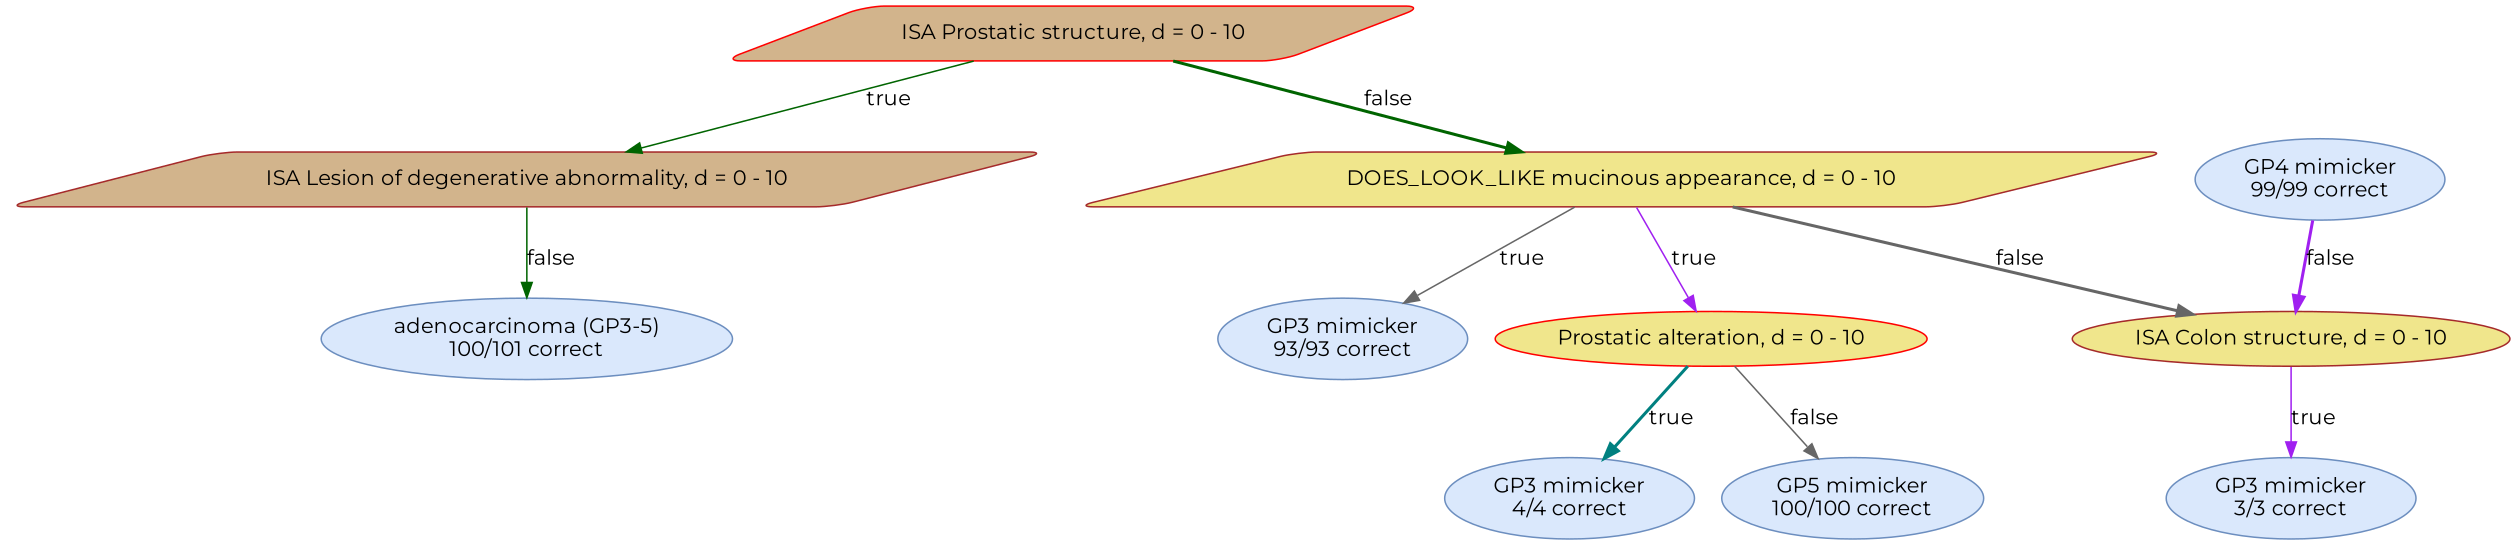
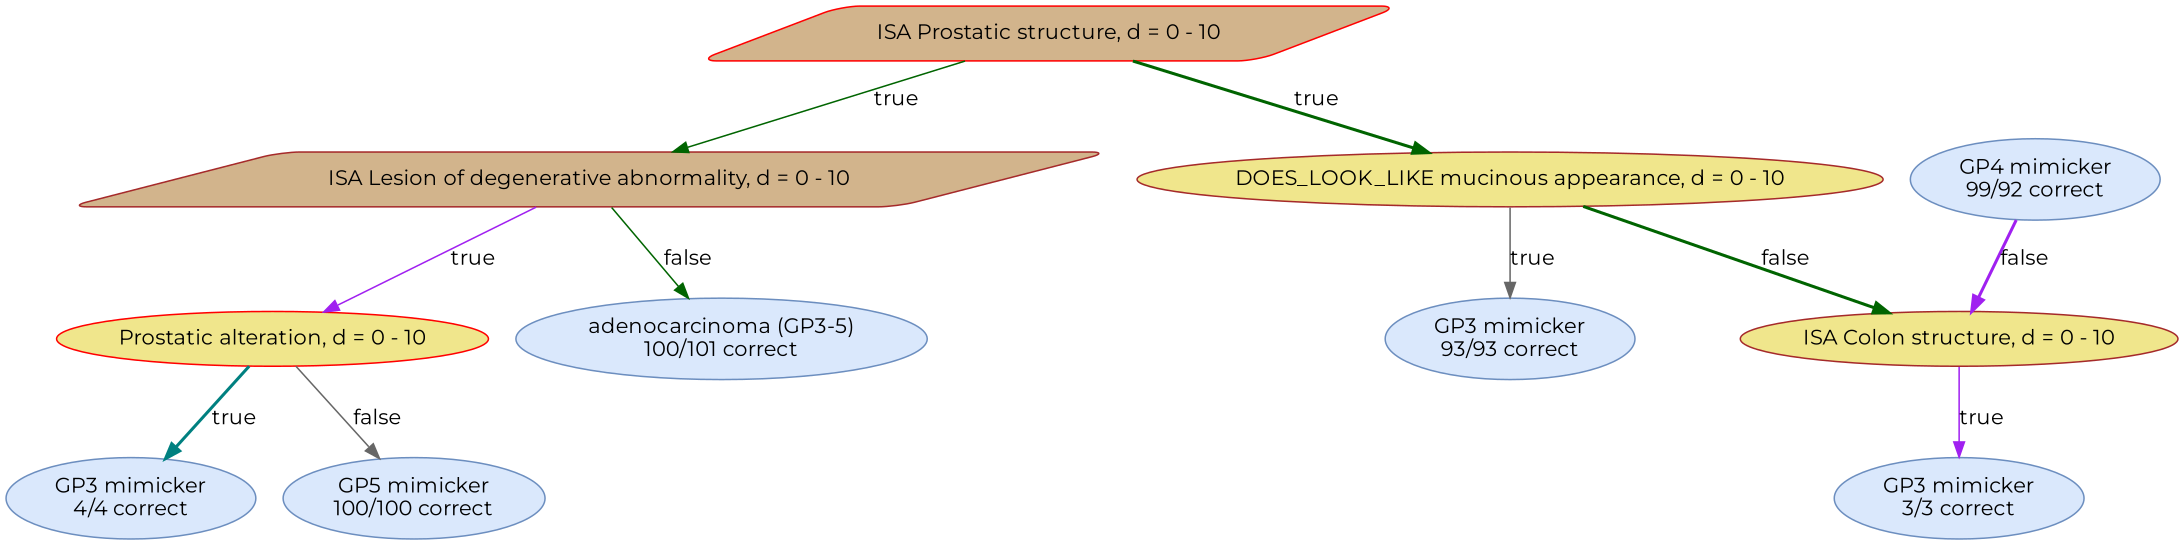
  digraph {
    fontname=Montserrat
    node [color="#6C8EBF" fillcolor="#DAE8FC" fontname=Montserrat shape=ellipse style="rounded,filled"]
    edge [color=darkgreen fontname=Montserrat style=solid]
    n1 [color=red fillcolor=tan label="ISA Prostatic structure, d = 0 - 10" shape=parallelogram]
    n2 [color=brown fillcolor=tan label="ISA Lesion of degenerative abnormality, d = 0 - 10" shape=parallelogram]
-   n3 [color=brown fillcolor=khaki label="DOES_LOOK_LIKE mucinous appearance, d = 0 - 10" shape=parallelogram]
+   n3 [color=brown fillcolor=khaki label="DOES_LOOK_LIKE mucinous appearance, d = 0 - 10"]
    n4 [label=<adenocarcinoma (GP3-5)<br/>100/101 correct>]
    n5 [color=red fillcolor=khaki label="Prostatic alteration, d = 0 - 10"]
    n6 [color=brown fillcolor=khaki label="ISA Colon structure, d = 0 - 10"]
    n7 [label=<GP3 mimicker<br/>93/93 correct>]
    n8 [label=<GP5 mimicker<br/>100/100 correct>]
    n9 [label=<GP3 mimicker<br/>4/4 correct>]
    n10 [label=<GP3 mimicker<br/>3/3 correct>]
-   n11 [label=<GP4 mimicker<br/>99/99 correct>]
+   n11 [label=<GP4 mimicker<br/>99/92 correct>]
    n1 -> n2 [label=true]
-   n1 -> n3 [label=false style=bold]
+   n1 -> n3 [label=true style=bold]
    n2 -> n4 [label=false]
-   n3 -> n5 [color=purple label=true]
-   n3 -> n6 [color=gray40 label=false style=bold]
+   n2 -> n5 [color=purple label=true]
+   n3 -> n6 [label=false style=bold]
    n3 -> n7 [color=gray40 label=true]
    n5 -> n8 [color=gray40 label=false]
    n5 -> n9 [color=teal label=true style=bold]
    n6 -> n10 [color=purple label=true]
    n11 -> n6 [color=purple label=false style=bold]
  }
